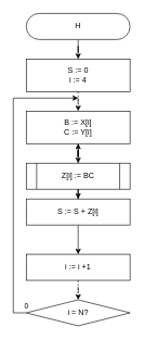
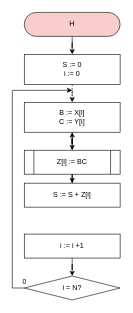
  <mxCell id="0" />
  <mxCell id="1" parent="0" />
  <mxCell id="2" value="" style="edgeStyle=orthogonalEdgeStyle;rounded=0;orthogonalLoop=1;jettySize=auto;html=1;" edge="1" parent="1" source="3" target="5"><mxGeometry relative="1" as="geometry" /></mxCell>
- <mxCell id="3" value="Н" style="rounded=1;whiteSpace=wrap;html=1;arcSize=50;" vertex="1" parent="1"><mxGeometry x="40" y="20" width="160" height="40" as="geometry" /></mxCell>
+ <mxCell id="3" value="Н" style="rounded=1;whiteSpace=wrap;html=1;arcSize=50;fillColor=#f8cecc;" vertex="1" parent="1"><mxGeometry x="40" y="20" width="160" height="40" as="geometry" /></mxCell>
  <mxCell id="4" value="" style="edgeStyle=orthogonalEdgeStyle;rounded=0;orthogonalLoop=1;jettySize=auto;html=1;dashed=1;" edge="1" parent="1" source="5" target="7"><mxGeometry relative="1" as="geometry" /></mxCell>
- <mxCell id="5" value="S := 0&lt;br&gt;i := 4" style="rounded=0;whiteSpace=wrap;html=1;" vertex="1" parent="1"><mxGeometry x="40" y="90" width="160" height="50" as="geometry" /></mxCell>
+ <mxCell id="5" value="S := 0&lt;br&gt;i := 0" style="rounded=0;whiteSpace=wrap;html=1;" vertex="1" parent="1"><mxGeometry x="40" y="90" width="160" height="50" as="geometry" /></mxCell>
  <mxCell id="6" value="" style="edgeStyle=orthogonalEdgeStyle;rounded=0;orthogonalLoop=1;jettySize=auto;html=1;" edge="1" parent="1" source="7" target="10"><mxGeometry relative="1" as="geometry" /></mxCell>
  <mxCell id="7" value="B := X[i]&lt;br&gt;C := Y[i]" style="rounded=0;whiteSpace=wrap;html=1;" vertex="1" parent="1"><mxGeometry x="40" y="170" width="160" height="50" as="geometry" /></mxCell>
  <mxCell id="8" value="" style="edgeStyle=orthogonalEdgeStyle;rounded=0;orthogonalLoop=1;jettySize=auto;html=1;" edge="1" parent="1" source="10" target="12"><mxGeometry relative="1" as="geometry" /></mxCell>
  <mxCell id="9" value="" style="edgeStyle=orthogonalEdgeStyle;rounded=0;orthogonalLoop=1;jettySize=auto;html=1;" edge="1" parent="1" source="10" target="7"><mxGeometry relative="1" as="geometry" /></mxCell>
  <mxCell id="10" value="&lt;font style=&quot;font-size: 12px&quot;&gt;Z[i] := BC&lt;/font&gt;" style="shape=process;whiteSpace=wrap;html=1;backgroundOutline=1;rounded=0;shadow=0;strokeWidth=1;fillColor=#ffffff;" vertex="1" parent="1"><mxGeometry x="40" y="250" width="160" height="40" as="geometry" /></mxCell>
- <mxCell id="11" value="" style="edgeStyle=orthogonalEdgeStyle;rounded=0;orthogonalLoop=1;jettySize=auto;html=1;" edge="1" parent="1" source="12" target="14"><mxGeometry relative="1" as="geometry" /></mxCell>
  <mxCell id="12" value="S := S + Z[i]" style="whiteSpace=wrap;html=1;fillColor=#ffffff;rounded=0;shadow=0;strokeWidth=1;" vertex="1" parent="1"><mxGeometry x="40" y="305" width="160" height="40" as="geometry" /></mxCell>
- <mxCell id="13" value="" style="edgeStyle=orthogonalEdgeStyle;rounded=0;orthogonalLoop=1;jettySize=auto;html=1;dashed=1;" edge="1" parent="1" source="14" target="16"><mxGeometry relative="1" as="geometry" /></mxCell>
+ <mxCell id="13" value="" style="edgeStyle=orthogonalEdgeStyle;rounded=0;orthogonalLoop=1;jettySize=auto;html=1;" edge="1" parent="1" source="14" target="16"><mxGeometry relative="1" as="geometry" /></mxCell>
  <mxCell id="14" value="i := i +1" style="whiteSpace=wrap;html=1;fillColor=#ffffff;rounded=0;shadow=0;strokeWidth=1;" vertex="1" parent="1"><mxGeometry x="40" y="390" width="160" height="40" as="geometry" /></mxCell>
  <mxCell id="15" value="0" style="edgeStyle=orthogonalEdgeStyle;rounded=0;orthogonalLoop=1;jettySize=auto;html=1;exitX=0;exitY=0.5;exitDx=0;exitDy=0;" edge="1" parent="1" source="16"><mxGeometry x="-1" y="-10" relative="1" as="geometry"><mxPoint x="120" y="150" as="targetPoint" /><Array as="points"><mxPoint x="20" y="480" /><mxPoint x="20" y="150" /></Array><mxPoint as="offset" /></mxGeometry></mxCell>
  <mxCell id="16" value="i = N?" style="rhombus;whiteSpace=wrap;html=1;rounded=0;" vertex="1" parent="1"><mxGeometry x="40" y="460" width="160" height="40" as="geometry" /></mxCell>
